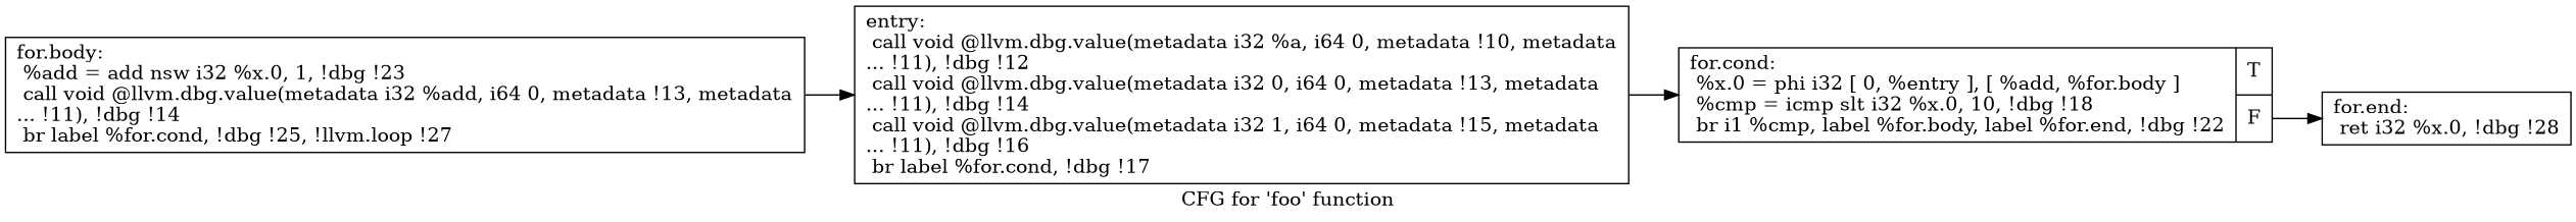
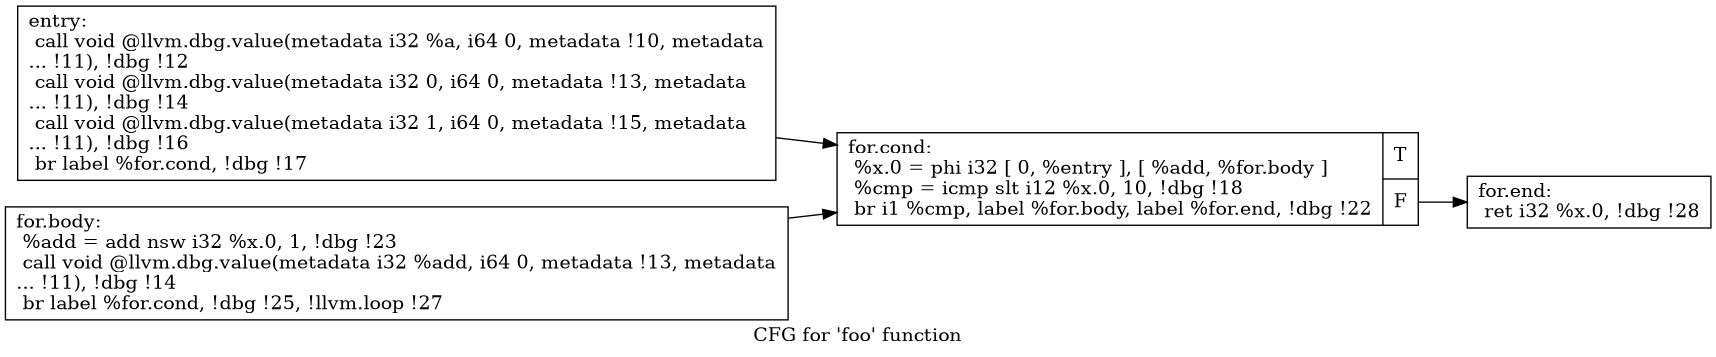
  digraph {
    fontname="DejaVu Serif"
    label="CFG for 'foo' function"
    rankdir=LR
    node [fontname="DejaVu Serif" shape=record]
    edge [fontname="DejaVu Serif"]
    n1 [label="{entry:\l  call void @llvm.dbg.value(metadata i32 %a, i64 0, metadata !10, metadata\l... !11), !dbg !12\l  call void @llvm.dbg.value(metadata i32 0, i64 0, metadata !13, metadata\l... !11), !dbg !14\l  call void @llvm.dbg.value(metadata i32 1, i64 0, metadata !15, metadata\l... !11), !dbg !16\l  br label %for.cond, !dbg !17\l}"]
-   n2 [label="{for.cond:                                         \l  %x.0 = phi i32 [ 0, %entry ], [ %add, %for.body ]\l  %cmp = icmp slt i32 %x.0, 10, !dbg !18\l  br i1 %cmp, label %for.body, label %for.end, !dbg !22\l|{<s0>T|<s1>F}}"]
+   n2 [label="{for.cond:                                         \l  %x.0 = phi i32 [ 0, %entry ], [ %add, %for.body ]\l  %cmp = icmp slt i12 %x.0, 10, !dbg !18\l  br i1 %cmp, label %for.body, label %for.end, !dbg !22\l|{<s0>T|<s1>F}}"]
    n3 [label="{for.end:                                          \l  ret i32 %x.0, !dbg !28\l}"]
    n4 [label="{for.body:                                         \l  %add = add nsw i32 %x.0, 1, !dbg !23\l  call void @llvm.dbg.value(metadata i32 %add, i64 0, metadata !13, metadata\l... !11), !dbg !14\l  br label %for.cond, !dbg !25, !llvm.loop !27\l}"]
    n1 -> n2
    n2 -> n3 [tailport=s1]
-   n4 -> n1
+   n4 -> n2
  }
